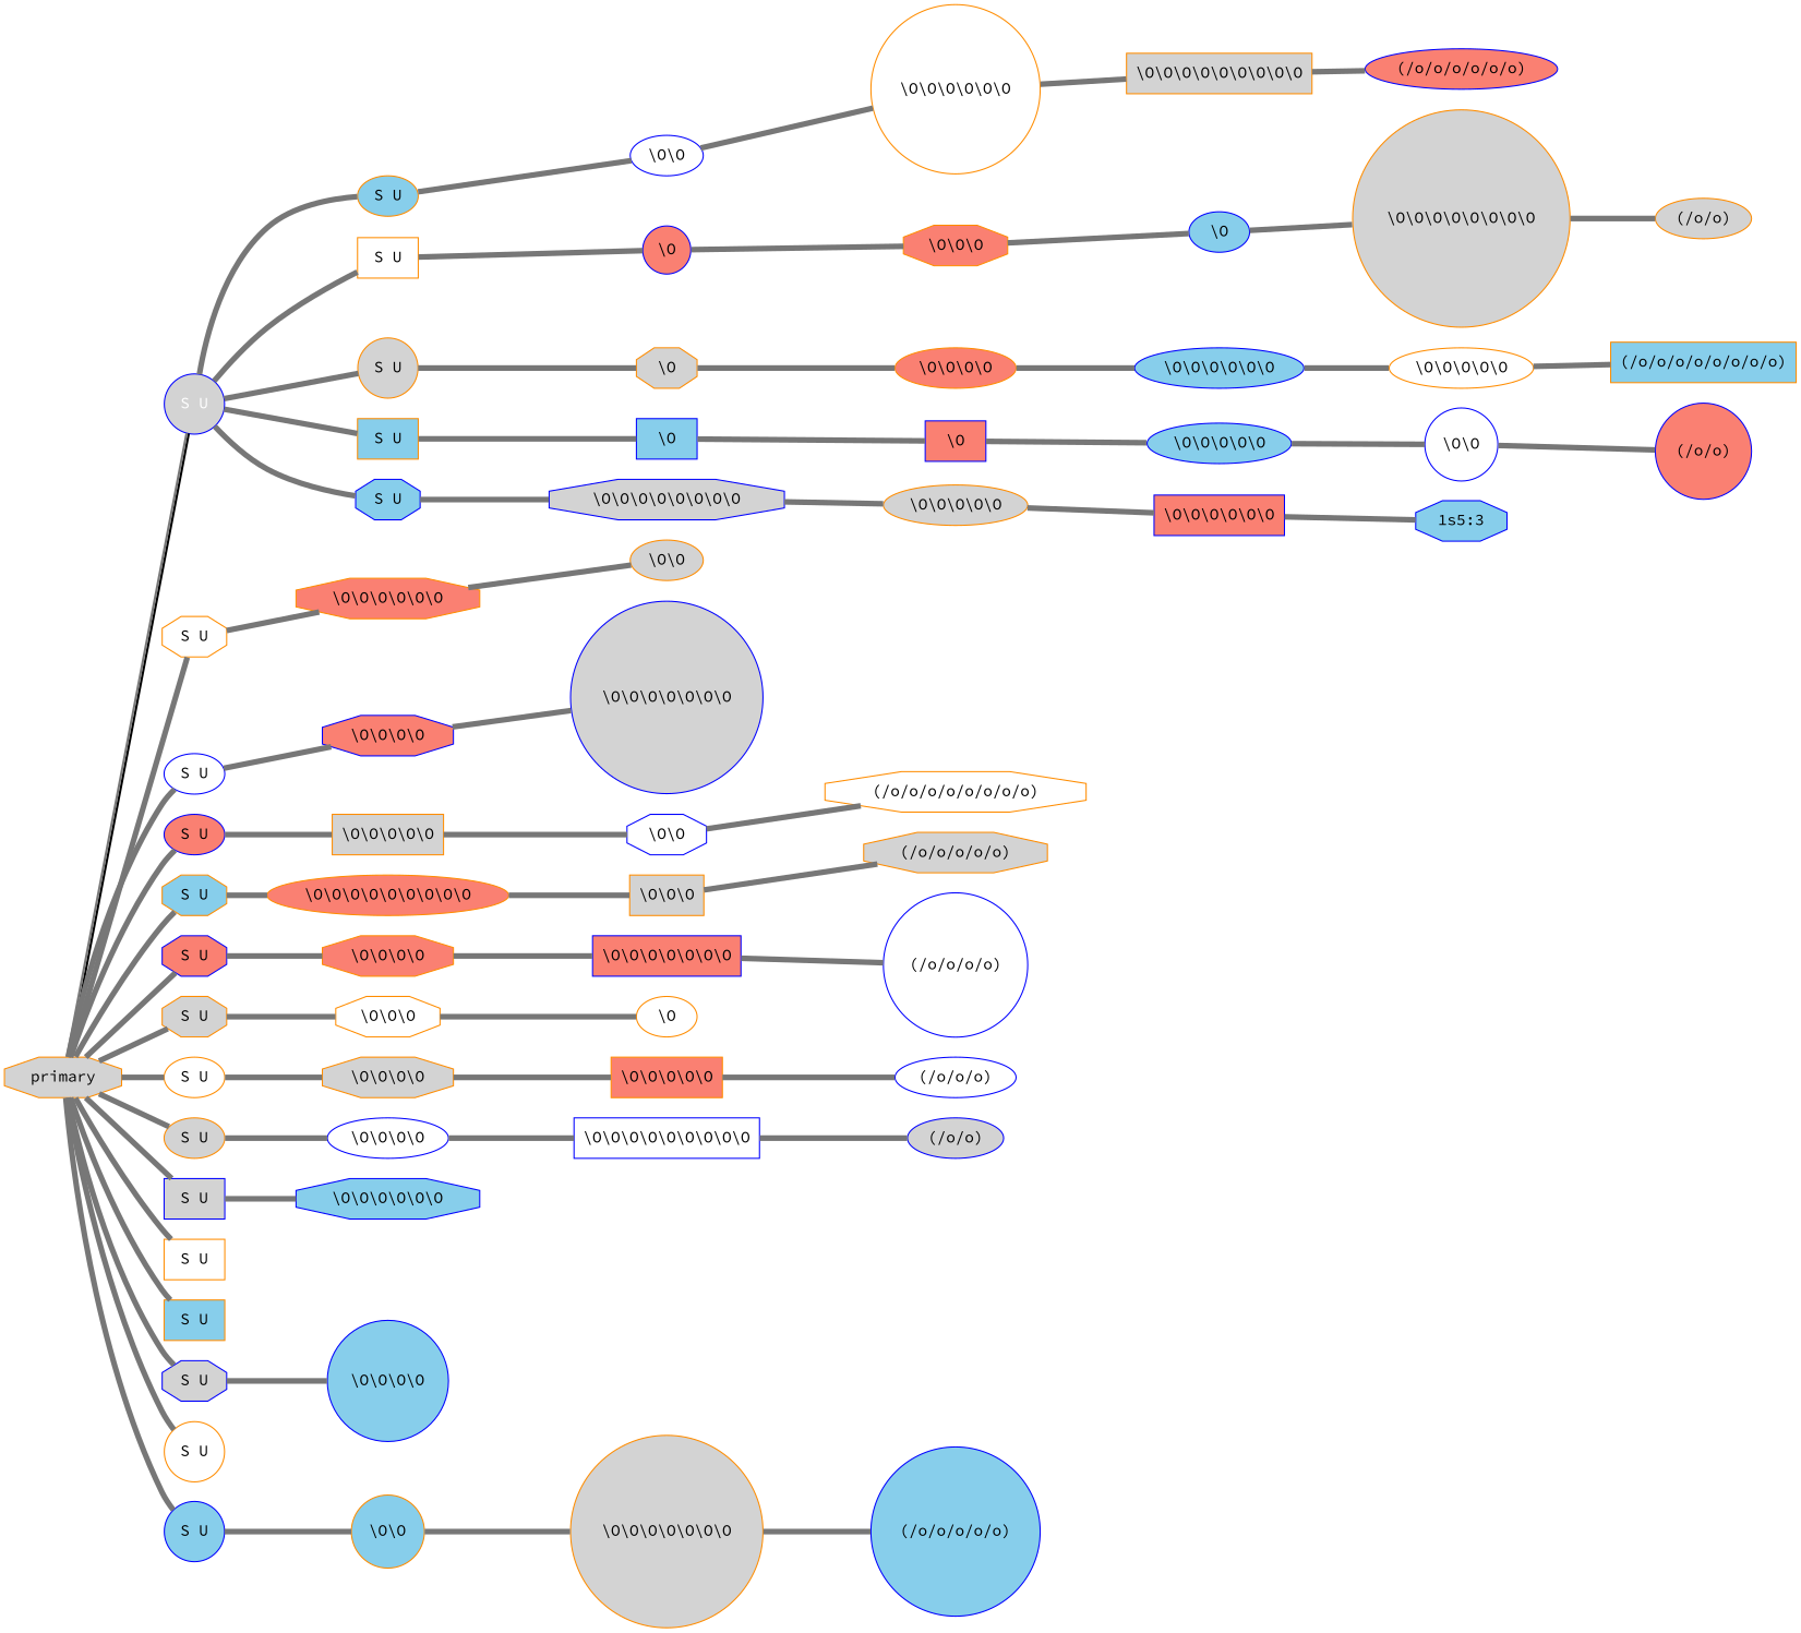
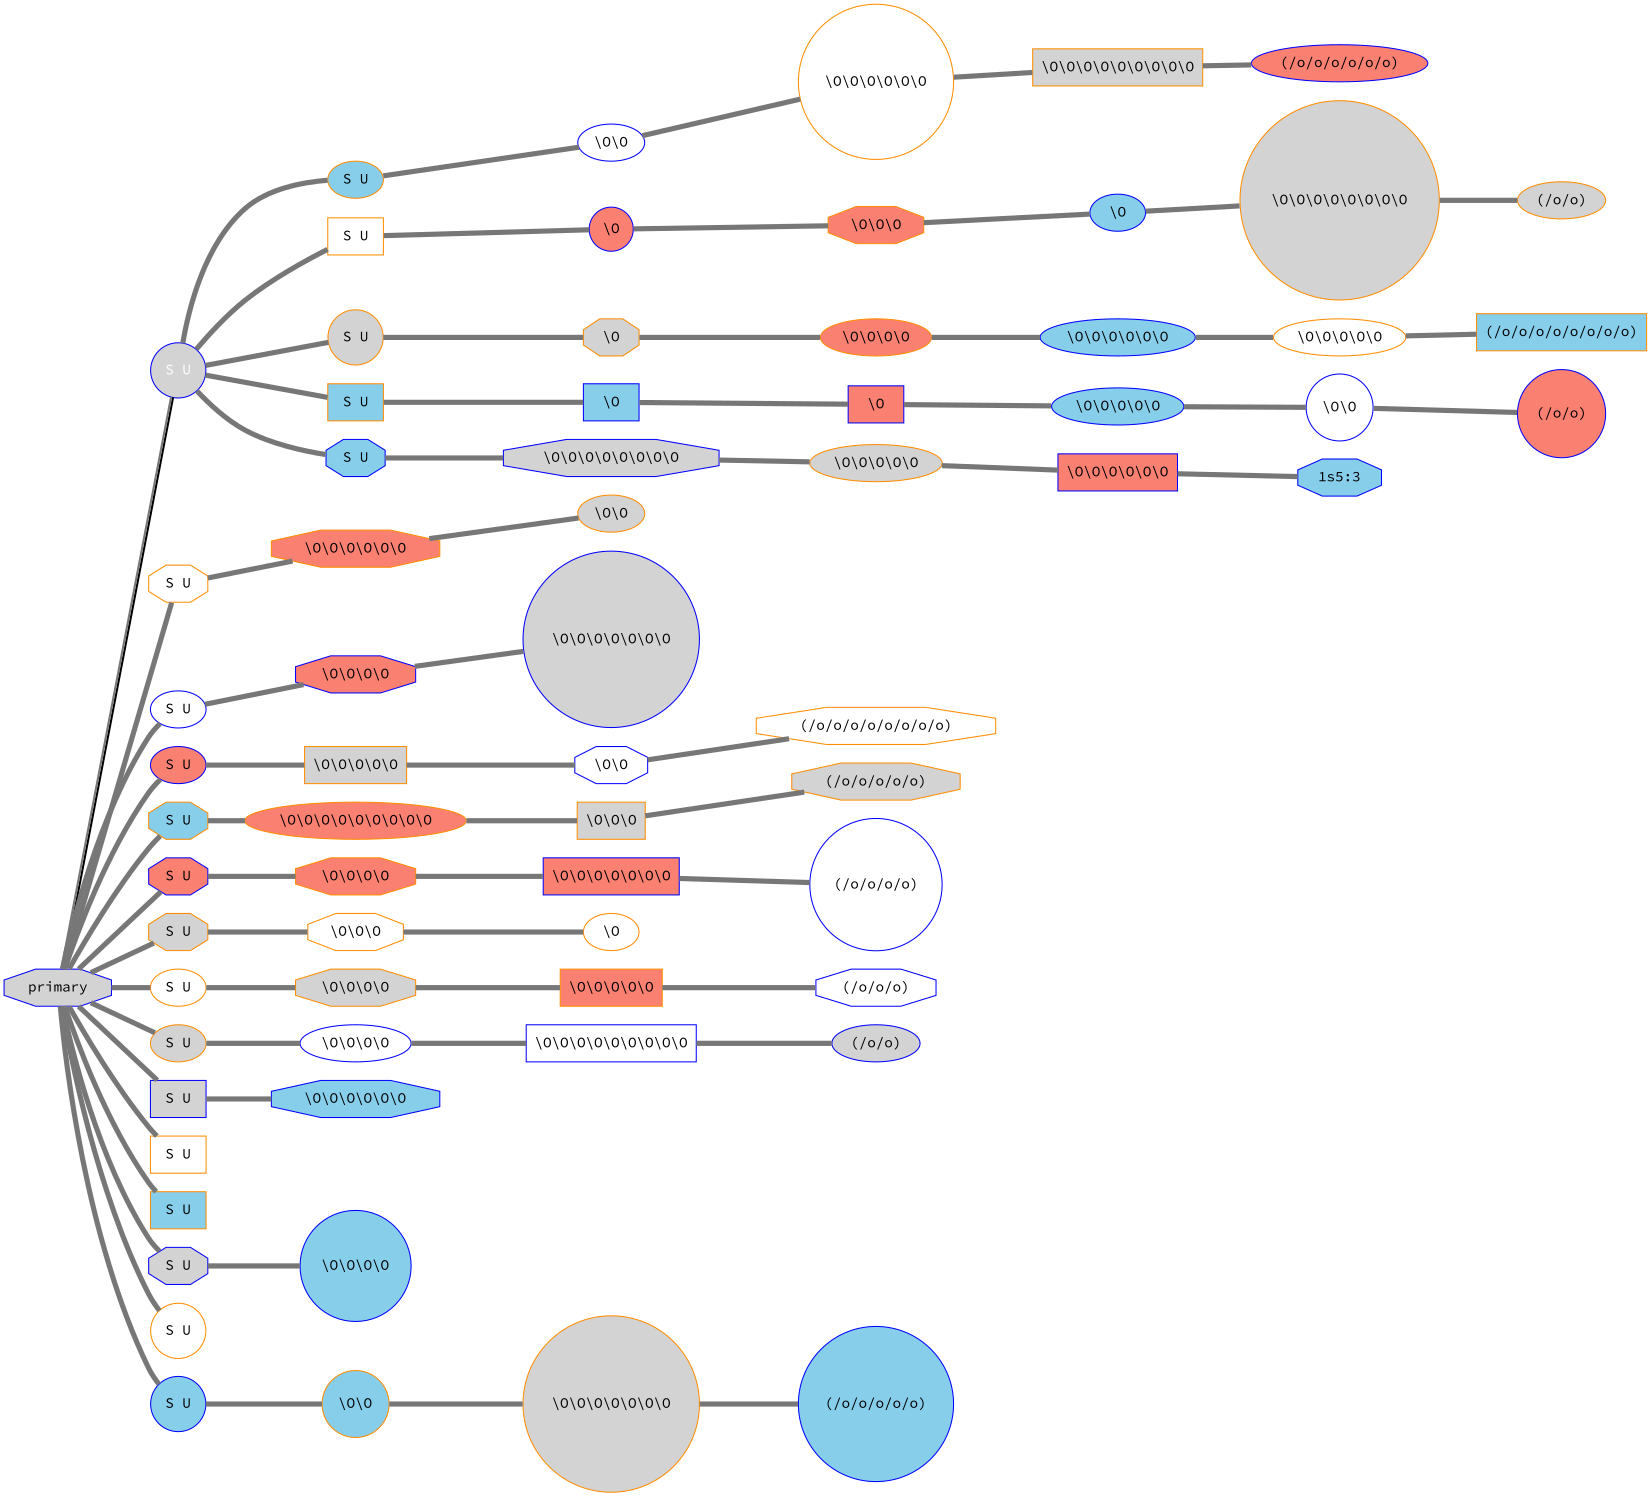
  graph {
    fontname="Source Code Pro"
    rankdir=LR
    node [color=darkorange fillcolor=lightgrey fontcolor="#000000" fontname="Source Code Pro" qtype=knot_node shape=octagon style=filled knot_spin=Z knot_type=S]
    edge [color="#777777" fontname="Source Code Pro" penwidth=5 qtype=knot_link]
    n1 [color=blue fontcolor="#ffffff" label="S U" pendant_attach=U pendant_colors="#000000:#777777" pendant_length=25.0 pendant_ply=S qtype=pendant_node shape=circle knot_spin="" knot_type=""]
    n2 [fillcolor=skyblue label="S U" pendant_attach=U pendant_colors="#777777" pendant_length=40.5 pendant_ply=S qtype=pendant_node shape=ellipse knot_spin="" knot_type=""]
    n3 [fillcolor=white label="S U" pendant_attach=U pendant_colors="#777777" pendant_length=44.0 pendant_ply=S qtype=pendant_node shape=box knot_spin="" knot_type=""]
    n4 [label="S U" pendant_attach=U pendant_colors="#777777" pendant_length=43.0 pendant_ply=S qtype=pendant_node shape=circle knot_spin="" knot_type=""]
    n5 [fillcolor=skyblue label="S U" pendant_attach=U pendant_colors="#777777" pendant_length=48.5 pendant_ply=S qtype=pendant_node shape=box knot_spin="" knot_type=""]
    n6 [color=blue fillcolor=skyblue label="S U" pendant_attach=U pendant_colors="#777777" pendant_length=39.0 pendant_ply=S qtype=pendant_node knot_spin="" knot_type=""]
    n7 [color=blue fillcolor=white knot_position=8.0 knot_value=2 label="\\O\\O" shape=ellipse]
    n8 [color=blue fillcolor=salmon knot_position=3.5 knot_value=1 label="\\O" shape=circle]
    n9 [knot_position=3.5 knot_value=1 label="\\O"]
    n10 [color=blue fillcolor=skyblue knot_position=4.0 knot_value=1 label="\\O" shape=box]
    n11 [color=blue knot_position=8.0 knot_value=8 label="\\O\\O\\O\\O\\O\\O\\O\\O"]
-   primary [fontcolor="" qtype="" knot_spin="" knot_type=""]
+   primary [color=blue fontcolor="" qtype="" knot_spin="" knot_type=""]
    n13 [fillcolor=white label="S U" pendant_attach=U pendant_colors="#777777" pendant_length=49.5 pendant_ply=S qtype=pendant_node knot_spin="" knot_type=""]
    n14 [color=blue fillcolor=white label="S U" pendant_attach=U pendant_colors="#777777" pendant_length=28.0 pendant_ply=S qtype=pendant_node shape=ellipse knot_spin="" knot_type=""]
    n15 [color=blue fillcolor=salmon label="S U" pendant_attach=U pendant_colors="#777777" pendant_length=34.0 pendant_ply=S qtype=pendant_node shape=ellipse knot_spin="" knot_type=""]
    n16 [fillcolor=skyblue label="S U" pendant_attach=U pendant_colors="#777777" pendant_length=37.5 pendant_ply=S qtype=pendant_node knot_spin="" knot_type=""]
    n17 [color=blue fillcolor=salmon label="S U" pendant_attach=U pendant_colors="#777777" pendant_length=31.0 pendant_ply=S qtype=pendant_node knot_spin="" knot_type=""]
    n18 [label="S U" pendant_attach=U pendant_colors="#777777" pendant_length=46.5 pendant_ply=S qtype=pendant_node knot_spin="" knot_type=""]
    n19 [fillcolor=white label="S U" pendant_attach=U pendant_colors="#777777" pendant_length=34.0 pendant_ply=S qtype=pendant_node shape=ellipse knot_spin="" knot_type=""]
    n20 [label="S U" pendant_attach=U pendant_colors="#777777" pendant_length=25.5 pendant_ply=S qtype=pendant_node shape=ellipse knot_spin="" knot_type=""]
    n21 [color=blue label="S U" pendant_attach=U pendant_colors="#777777" pendant_length=14.0 pendant_ply=S qtype=pendant_node shape=box knot_spin="" knot_type=""]
    n22 [fillcolor=white label="S U" pendant_attach=U pendant_colors="#777777" pendant_length=1.5 pendant_ply=S qtype=pendant_node shape=box knot_spin="" knot_type=""]
    n23 [fillcolor=skyblue label="S U" pendant_attach=U pendant_colors="#777777" pendant_length=1.0 pendant_ply=S qtype=pendant_node shape=box knot_spin="" knot_type=""]
    n24 [color=blue label="S U" pendant_attach=U pendant_colors="#777777" pendant_length=11.5 pendant_ply=S qtype=pendant_node knot_spin="" knot_type=""]
    n25 [fillcolor=white label="S U" pendant_attach=U pendant_colors="#777777" pendant_length=2.0 pendant_ply=S qtype=pendant_node shape=circle knot_spin="" knot_type=""]
    n26 [color=blue fillcolor=skyblue label="S U" pendant_attach=U pendant_colors="#777777" pendant_length=42.0 pendant_ply=S qtype=pendant_node shape=circle knot_spin="" knot_type=""]
    n27 [fillcolor=salmon knot_position=9.5 knot_value=6 label="\\O\\O\\O\\O\\O\\O"]
    n28 [color=blue fillcolor=salmon knot_position=8.5 knot_value=4 label="\\O\\O\\O\\O"]
    n29 [knot_position=9.0 knot_value=5 label="\\O\\O\\O\\O\\O" shape=box]
    n30 [fillcolor=salmon knot_position=10.0 knot_value=9 label="\\O\\O\\O\\O\\O\\O\\O\\O\\O" shape=ellipse]
    n31 [fillcolor=salmon knot_position=9.0 knot_value=4 label="\\O\\O\\O\\O"]
    n32 [fillcolor=white knot_position=9.5 knot_value=3 label="\\O\\O\\O"]
    n33 [knot_position=9.5 knot_value=4 label="\\O\\O\\O\\O"]
    n34 [color=blue fillcolor=white knot_position=9.5 knot_value=4 label="\\O\\O\\O\\O" shape=ellipse]
    n35 [color=blue fillcolor=skyblue knot_position=9.0 knot_value=6 label="\\O\\O\\O\\O\\O\\O"]
    n36 [color=blue fillcolor=skyblue knot_position=9.0 knot_value=4 label="\\O\\O\\O\\O" shape=circle]
    n37 [fillcolor=skyblue knot_position=9.0 knot_value=2 label="\\O\\O" shape=circle]
    n38 [fillcolor=white knot_position=14.0 knot_value=6 label="\\O\\O\\O\\O\\O\\O" shape=circle]
    n39 [knot_position=21.0 knot_value=9 label="\\O\\O\\O\\O\\O\\O\\O\\O\\O" shape=box]
    n40 [color=blue fillcolor=salmon knot_position=27.0 knot_spin=S knot_type=L knot_value=6 label="(/o/o/o/o/o/o)" shape=ellipse]
    n41 [fillcolor=salmon knot_position=7.5 knot_value=3 label="\\O\\O\\O"]
    n42 [color=blue fillcolor=skyblue knot_position=13.0 knot_value=1 label="\\O" shape=ellipse]
    n43 [knot_position=19.5 knot_value=8 label="\\O\\O\\O\\O\\O\\O\\O\\O" shape=circle]
    n44 [knot_position=25.5 knot_spin=S knot_type=L knot_value=2 label="(/o/o)" shape=ellipse]
    n45 [fillcolor=salmon knot_position=8.0 knot_value=4 label="\\O\\O\\O\\O" shape=ellipse]
    n46 [color=blue fillcolor=skyblue knot_position=14.0 knot_value=6 label="\\O\\O\\O\\O\\O\\O" shape=ellipse]
    n47 [fillcolor=white knot_position=19.5 knot_value=5 label="\\O\\O\\O\\O\\O" shape=ellipse]
    n48 [fillcolor=skyblue knot_position=25.0 knot_spin=S knot_type=L knot_value=8 label="(/o/o/o/o/o/o/o/o)" shape=box]
    n49 [color=blue fillcolor=salmon knot_position=8.0 knot_value=1 label="\\O" shape=box]
    n50 [color=blue fillcolor=skyblue knot_position=14.0 knot_value=5 label="\\O\\O\\O\\O\\O" shape=ellipse]
    n51 [color=blue fillcolor=white knot_position=19.0 knot_value=2 label="\\O\\O" shape=circle]
    n52 [color=blue fillcolor=salmon knot_position=24.5 knot_spin=S knot_type=L knot_value=2 label="(/o/o)" shape=circle]
    n53 [knot_position=13.0 knot_value=5 label="\\O\\O\\O\\O\\O" shape=ellipse]
    n54 [color=blue fillcolor=salmon knot_position=18.5 knot_value=6 label="\\O\\O\\O\\O\\O\\O" shape=box]
    "1s5:3" [color=blue fillcolor=skyblue knot_position=25.0 knot_spin=S knot_value=1 knot_type=""]
    n56 [knot_position=14.5 knot_value=2 label="\\O\\O" shape=ellipse]
    n57 [color=blue knot_position=14.5 knot_value=7 label="\\O\\O\\O\\O\\O\\O\\O" shape=circle]
    n58 [color=blue fillcolor=white knot_position=14.0 knot_value=2 label="\\O\\O"]
    n59 [fillcolor=white knot_position=19.5 knot_spin=S knot_type=L knot_value=8 label="(/o/o/o/o/o/o/o/o)"]
    n60 [knot_position=15.0 knot_value=3 label="\\O\\O\\O" shape=box]
    n61 [knot_position=20.0 knot_spin=S knot_type=L knot_value=5 label="(/o/o/o/o/o)"]
    n62 [color=blue fillcolor=salmon knot_position=15.0 knot_value=7 label="\\O\\O\\O\\O\\O\\O\\O" shape=box]
    n63 [color=blue fillcolor=white knot_position=20.5 knot_spin=S knot_type=L knot_value=4 label="(/o/o/o/o)" shape=circle]
    n64 [fillcolor=white knot_position=14.5 knot_value=1 label="\\O" shape=ellipse]
    n65 [fillcolor=salmon knot_position=15.0 knot_value=5 label="\\O\\O\\O\\O\\O" shape=box]
-   n66 [color=blue fillcolor=white knot_position=20.5 knot_spin=S knot_type=L knot_value=3 label="(/o/o/o)" shape=ellipse]
+   n66 [color=blue fillcolor=white knot_position=20.5 knot_spin=S knot_type=L knot_value=3 label="(/o/o/o)"]
    n67 [color=blue fillcolor=white knot_position=15.5 knot_value=9 label="\\O\\O\\O\\O\\O\\O\\O\\O\\O" shape=box]
    n68 [color=blue knot_position=20.0 knot_spin=S knot_type=L knot_value=2 label="(/o/o)" shape=ellipse]
    n69 [knot_position=14.0 knot_value=7 label="\\O\\O\\O\\O\\O\\O\\O" shape=circle]
    n70 [color=blue fillcolor=skyblue knot_position=20.0 knot_spin=S knot_type=L knot_value=5 label="(/o/o/o/o/o)" shape=circle]
    n1 -- n2 [qtype=pendant_link]
    n1 -- n3 [qtype=pendant_link]
    n1 -- n4 [qtype=pendant_link]
    n1 -- n5 [qtype=pendant_link]
    n1 -- n6 [qtype=pendant_link]
    n2 -- n7
    n3 -- n8
    n4 -- n9
    n5 -- n10
    n6 -- n11
    n7 -- n38
    n8 -- n41
    n9 -- n45
    n10 -- n49
    n11 -- n53
    primary -- n1 [color="#000000:#777777" penwidth=2 qtype=pendant_link]
    primary -- n13 [qtype=pendant_link]
    primary -- n14 [qtype=pendant_link]
    primary -- n15 [qtype=pendant_link]
    primary -- n16 [qtype=pendant_link]
    primary -- n17 [qtype=pendant_link]
    primary -- n18 [qtype=pendant_link]
    primary -- n19 [qtype=pendant_link]
    primary -- n20 [qtype=pendant_link]
    primary -- n21 [qtype=pendant_link]
    primary -- n22 [qtype=pendant_link]
    primary -- n23 [qtype=pendant_link]
    primary -- n24 [qtype=pendant_link]
    primary -- n25 [qtype=pendant_link]
    primary -- n26 [qtype=pendant_link]
    n13 -- n27
    n14 -- n28
    n15 -- n29
    n16 -- n30
    n17 -- n31
    n18 -- n32
    n19 -- n33
    n20 -- n34
    n21 -- n35
    n24 -- n36
    n26 -- n37
    n27 -- n56
    n28 -- n57
    n29 -- n58
    n30 -- n60
    n31 -- n62
    n32 -- n64
    n33 -- n65
    n34 -- n67
    n37 -- n69
    n38 -- n39
    n39 -- n40
    n41 -- n42
    n42 -- n43
    n43 -- n44
    n45 -- n46
    n46 -- n47
    n47 -- n48
    n49 -- n50
    n50 -- n51
    n51 -- n52
    n53 -- n54
    n54 -- "1s5:3"
    n58 -- n59
    n60 -- n61
    n62 -- n63
    n65 -- n66
    n67 -- n68
    n69 -- n70
  }
